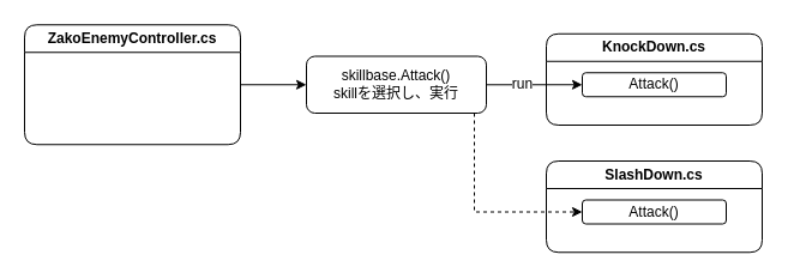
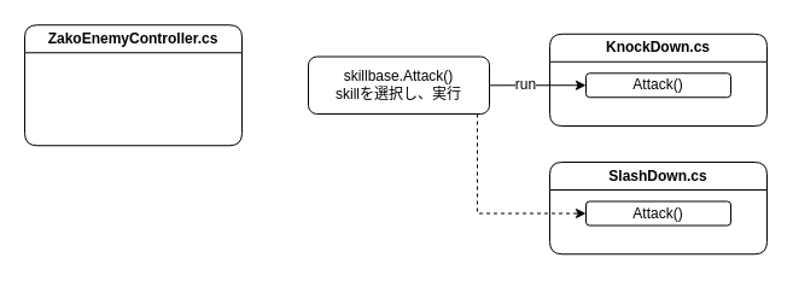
  <mxCell id="0" />
  <mxCell id="1" parent="0" />
  <mxCell id="2" value="run" style="edgeStyle=orthogonalEdgeStyle;rounded=0;orthogonalLoop=1;jettySize=auto;html=1;fontFamily=Helvetica;fontSize=12;fontColor=default;startSize=23;entryX=0;entryY=0.5;entryDx=0;entryDy=0;exitX=1;exitY=0.5;exitDx=0;exitDy=0;" edge="1" parent="1" source="8" target="6"><mxGeometry relative="1" as="geometry"><mxPoint x="305" y="74" as="sourcePoint" /><mxPoint x="385" y="64" as="targetPoint" /><Array as="points"><mxPoint x="395" y="70" /><mxPoint x="395" y="70" /></Array></mxGeometry></mxCell>
- <mxCell id="3" style="edgeStyle=orthogonalEdgeStyle;rounded=0;orthogonalLoop=1;jettySize=auto;html=1;entryX=0;entryY=0.5;entryDx=0;entryDy=0;fontFamily=Helvetica;fontSize=12;fontColor=default;startSize=23;" edge="1" parent="1" source="4" target="8"><mxGeometry relative="1" as="geometry" /></mxCell>
  <mxCell id="4" value="ZakoEnemyController.cs" style="swimlane;whiteSpace=wrap;html=1;rounded=1;" vertex="1" parent="1"><mxGeometry x="20" y="20.25" width="180" height="100" as="geometry" /></mxCell>
  <mxCell id="5" value="KnockDown.cs" style="swimlane;whiteSpace=wrap;html=1;rounded=1;" vertex="1" parent="1"><mxGeometry x="455" y="27.75" width="180" height="76.25" as="geometry" /></mxCell>
  <mxCell id="6" value="Attack()" style="rounded=1;whiteSpace=wrap;html=1;strokeColor=default;fontFamily=Helvetica;fontSize=12;fontColor=default;startSize=23;fillColor=default;" vertex="1" parent="5"><mxGeometry x="30" y="32.5" width="120" height="20" as="geometry" /></mxCell>
  <mxCell id="7" style="edgeStyle=orthogonalEdgeStyle;rounded=0;orthogonalLoop=1;jettySize=auto;html=1;entryX=0;entryY=0.5;entryDx=0;entryDy=0;dashed=1;fontFamily=Helvetica;fontSize=12;fontColor=default;startArrow=none;startFill=0;endArrow=classic;endFill=1;startSize=6;" edge="1" parent="1" source="8" target="10"><mxGeometry relative="1" as="geometry"><Array as="points"><mxPoint x="395" y="70" /><mxPoint x="395" y="177" /></Array></mxGeometry></mxCell>
  <mxCell id="8" value="skillbase.Attack()&lt;br&gt;skillを選択し、実行" style="rounded=1;whiteSpace=wrap;html=1;strokeColor=default;fontFamily=Helvetica;fontSize=12;fontColor=default;startSize=23;fillColor=default;" vertex="1" parent="1"><mxGeometry x="255" y="46.5" width="150" height="47.5" as="geometry" /></mxCell>
  <mxCell id="9" value="SlashDown.cs" style="swimlane;whiteSpace=wrap;html=1;rounded=1;" vertex="1" parent="1"><mxGeometry x="455" y="134" width="180" height="76.25" as="geometry" /></mxCell>
  <mxCell id="10" value="Attack()" style="rounded=1;whiteSpace=wrap;html=1;strokeColor=default;fontFamily=Helvetica;fontSize=12;fontColor=default;startSize=23;fillColor=default;" vertex="1" parent="9"><mxGeometry x="30" y="32.5" width="120" height="20" as="geometry" /></mxCell>
